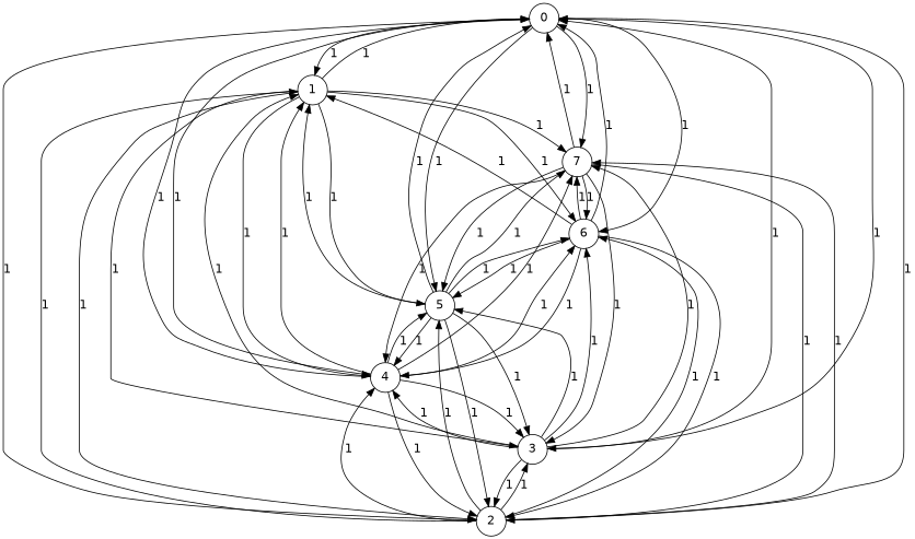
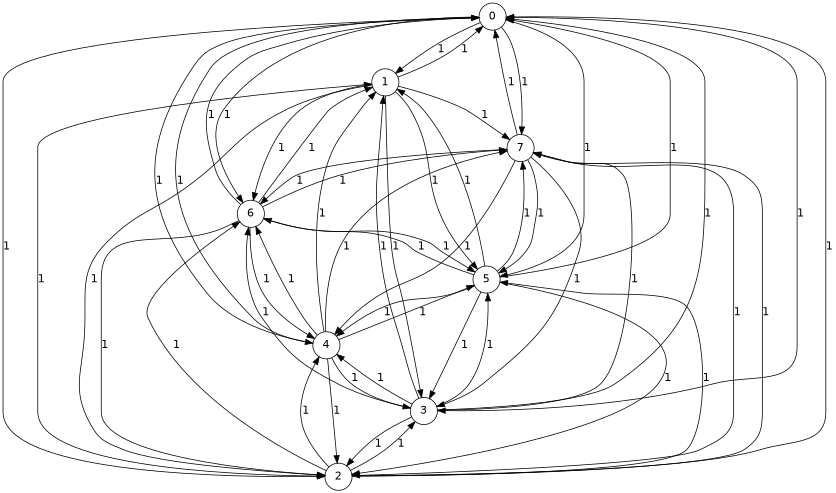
  digraph {
    fontname="DejaVu Sans"
    node [fontname="DejaVu Sans" shape=circle]
    edge [fontname="DejaVu Sans"]
    0
    1
    2
    3
    4
    5
    6
    7
    0 -> 1 [label=1]
    0 -> 2 [label=1]
    0 -> 3 [label=1]
    0 -> 4 [label=1]
    0 -> 5 [label=1]
    0 -> 6 [label=1]
    0 -> 7 [label=1]
    1 -> 0 [label=1]
    1 -> 2 [label=1]
    1 -> 3 [label=1]
-   1 -> 4 [label=1]
    1 -> 5 [label=1]
    1 -> 6 [label=1]
    1 -> 7 [label=1]
    2 -> 0 [label=1]
    2 -> 1 [label=1]
    2 -> 3 [label=1]
    2 -> 4 [label=1]
    2 -> 5 [label=1]
    2 -> 6 [label=1]
    2 -> 7 [label=1]
    3 -> 0 [label=1]
    3 -> 1 [label=1]
    3 -> 2 [label=1]
    3 -> 4 [label=1]
    3 -> 5 [label=1]
    3 -> 6 [label=1]
    3 -> 7 [label=1]
    4 -> 0 [label=1]
    4 -> 1 [label=1]
    4 -> 2 [label=1]
    4 -> 3 [label=1]
    4 -> 5 [label=1]
    4 -> 6 [label=1]
    4 -> 7 [label=1]
    5 -> 0 [label=1]
    5 -> 1 [label=1]
    5 -> 2 [label=1]
    5 -> 3 [label=1]
    5 -> 4 [label=1]
    5 -> 6 [label=1]
    5 -> 7 [label=1]
    6 -> 0 [label=1]
    6 -> 1 [label=1]
    6 -> 2 [label=1]
    6 -> 4 [label=1]
    6 -> 5 [label=1]
    6 -> 7 [label=1]
    7 -> 0 [label=1]
    7 -> 2 [label=1]
    7 -> 3 [label=1]
    7 -> 4 [label=1]
    7 -> 5 [label=1]
    7 -> 6 [label=1]
  }
